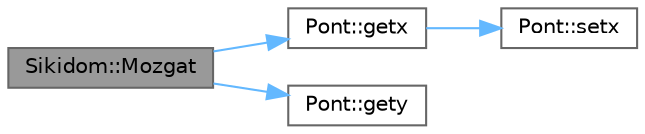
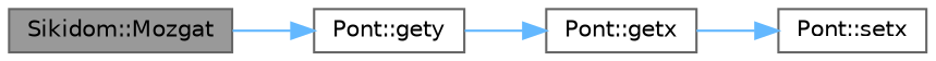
  digraph {
    rankdir=LR
    node [color=grey40 fillcolor=white fontname=Helvetica fontsize=10 shape=box style=filled]
    edge [color=steelblue1 fontname=Helvetica fontsize=10 labelfontname=Helvetica labelfontsize=10 style=solid]
    n1 [color=gray40 fillcolor=grey60 fontcolor=black height=0.2 label="Sikidom::Mozgat" width=0.4]
    n2 [height=0.2 label="Pont::getx" width=0.4]
    n3 [height=0.2 label="Pont::gety" width=0.4]
    n4 [height=0.2 label="Pont::setx" width=0.4]
-   n1 -> n2
+   n3 -> n2
    n1 -> n3
    n2 -> n4
  }
